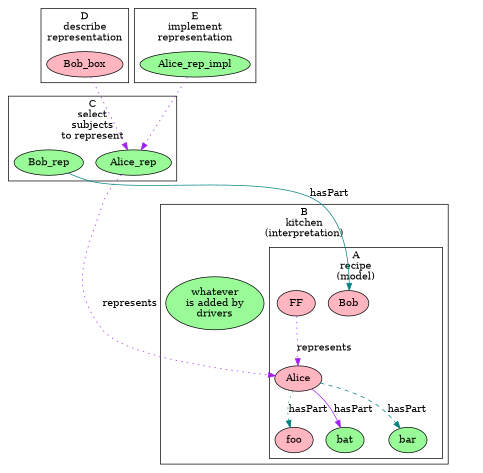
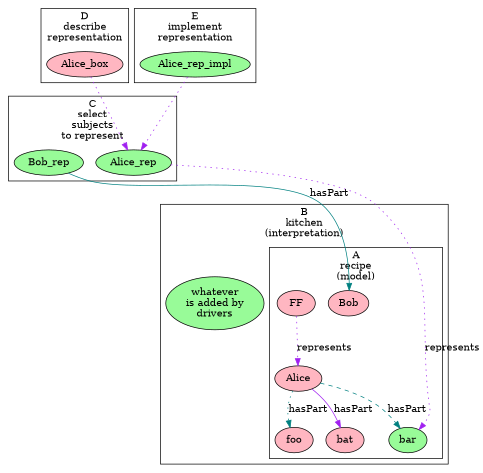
  digraph {
    node [fillcolor=palegreen style=filled]
    edge [color=purple style=dotted]
    Bob [fillcolor=lightpink]
    Alice [fillcolor=lightpink]
    foo [fillcolor=lightpink]
    bar
-   bat
+   bat [fillcolor=lightpink]
    FF [fillcolor=lightpink]
    "whatever\nis added by\ndrivers"
    Alice_rep
    Bob_rep
-   Alice_box [fillcolor=lightpink label=Bob_box]
+   Alice_box [fillcolor=lightpink]
    Alice_rep_impl
    subgraph cluster_1 {
      label="B\nkitchen\n(interpretation)"
      "whatever\nis added by\ndrivers"
      subgraph cluster_2 {
        label="A\nrecipe\n(model)"
        Bob
        Alice
        foo
        bar
        bat
        FF
      }
    }
    subgraph cluster_3 {
      label="C\nselect\nsubjects\nto represent"
      Alice_rep
      Bob_rep
    }
    subgraph cluster_4 {
      label="D\ndescribe\nrepresentation"
      Alice_box
    }
    subgraph cluster_5 {
      label="E\nimplement\nrepresentation"
      Alice_rep_impl
    }
    Alice -> foo [color=teal label=hasPart]
    Alice -> bar [color=teal label=hasPart style=dashed]
    Alice -> bat [label=hasPart style=solid]
    FF -> Alice [label=represents]
-   Alice_rep -> Alice [label=represents]
+   Alice_rep -> bar [label=represents]
    Bob_rep -> Bob [color=teal label=hasPart style=solid]
    Alice_box -> Alice_rep
    Alice_rep_impl -> Alice_rep
  }
